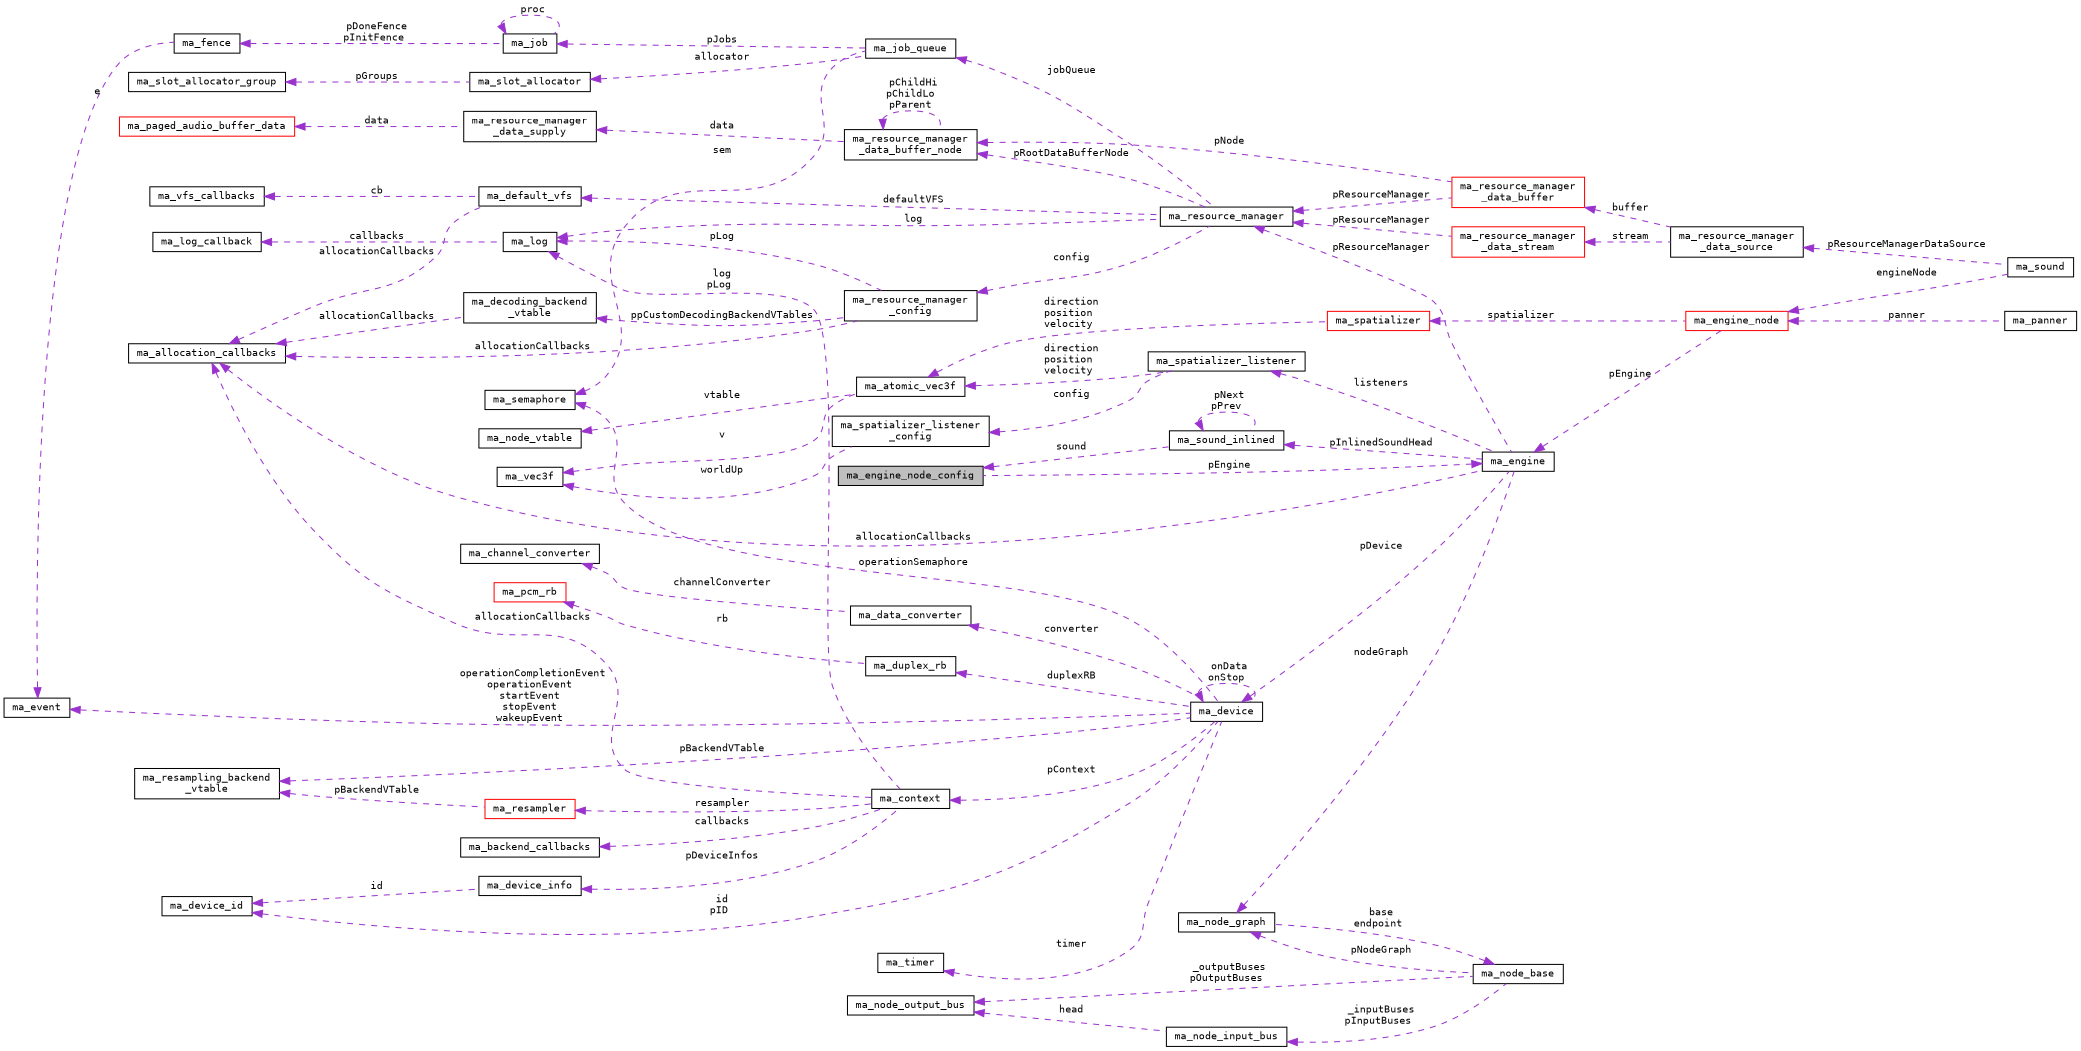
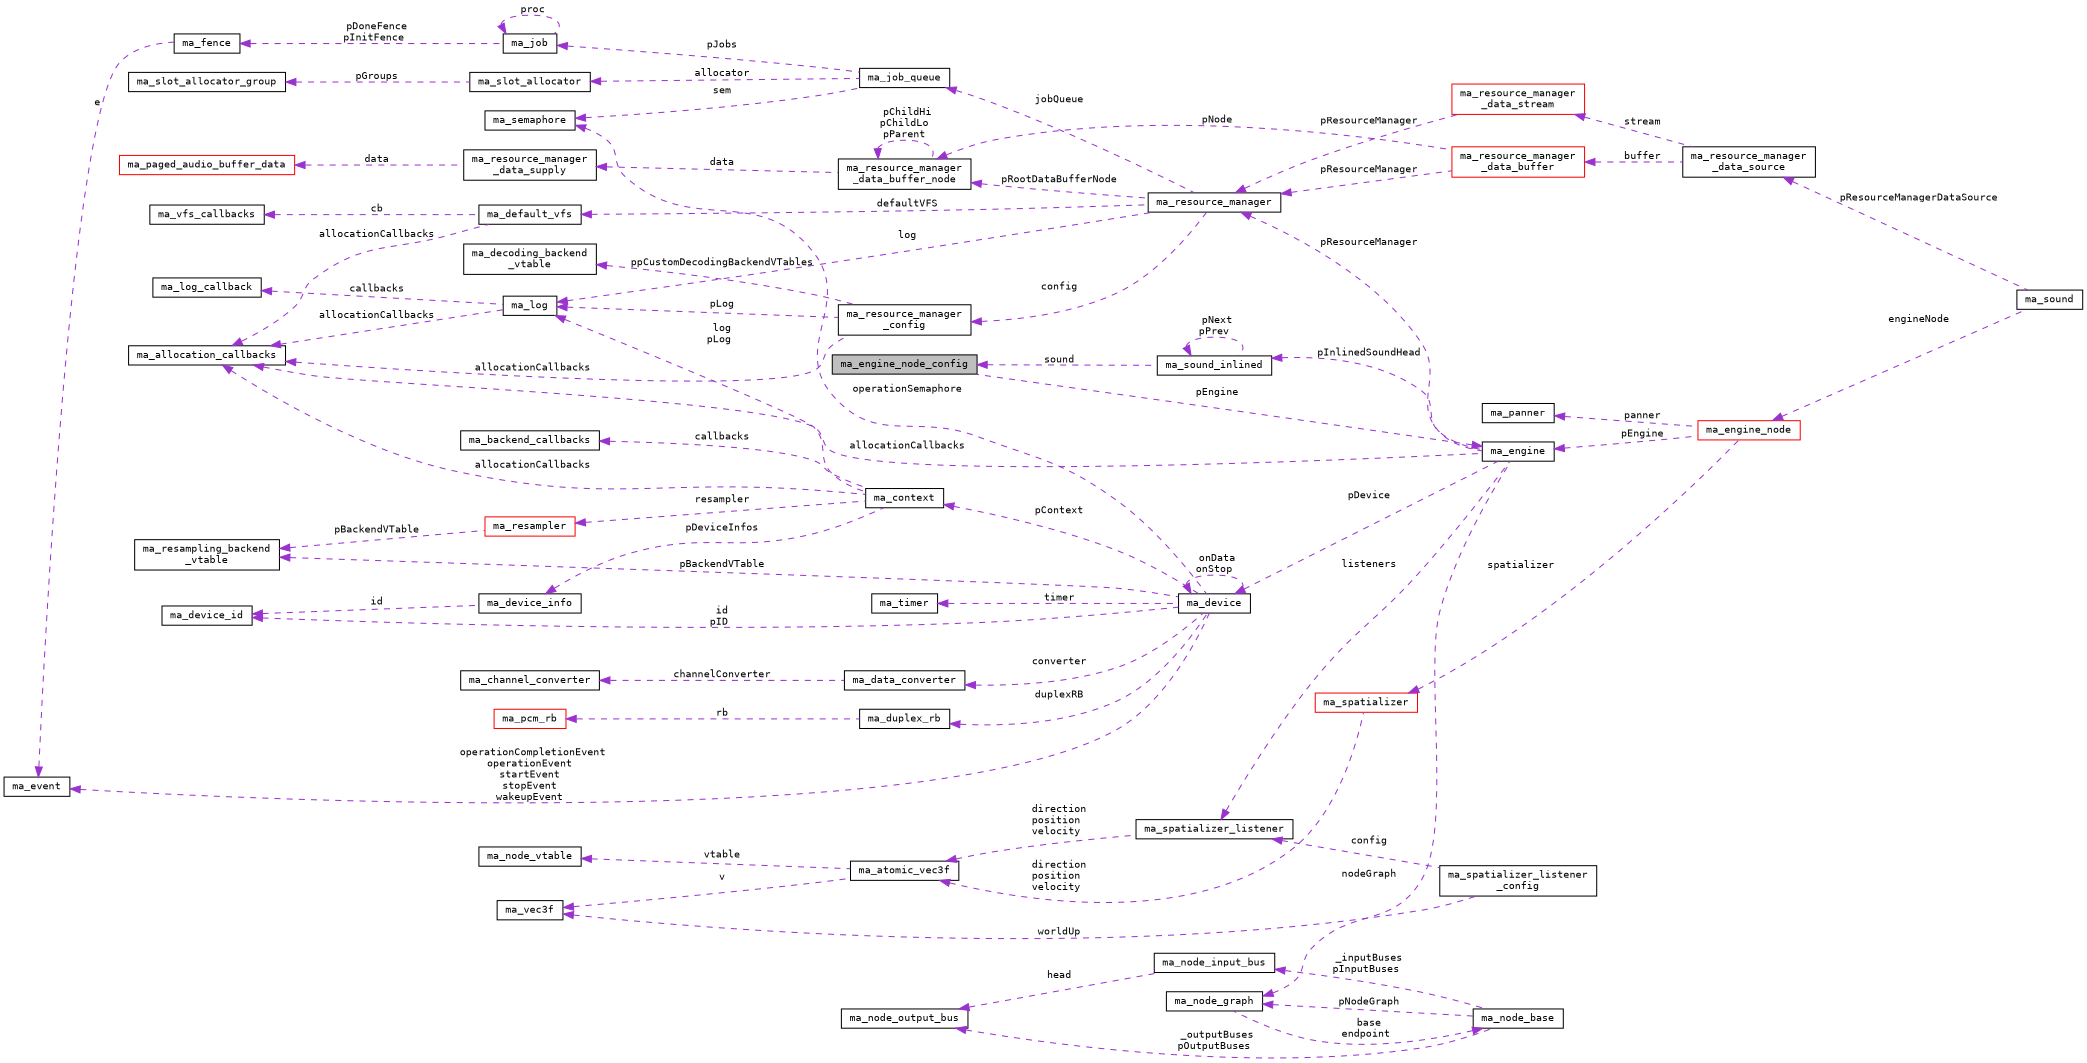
  digraph {
    fontname="DejaVu Sans Mono"
    rankdir=LR
    node [color=black fillcolor=white fontname="DejaVu Sans Mono" fontsize=10 shape=record style=filled]
    edge [color=darkorchid3 dir=back fontname="DejaVu Sans Mono" fontsize=10 labelfontname=Helvetica labelfontsize=10 style=dashed]
    n1 [fillcolor=grey75 fontcolor=black height=0.2 label=ma_engine_node_config width=0.4]
    n2 [height=0.2 label=ma_sound_inlined width=0.4]
    n3 [height=0.2 label=ma_engine width=0.4]
    n4 [color=red height=0.2 label=ma_engine_node width=0.4]
    n5 [height=0.2 label=ma_sound width=0.4]
    n6 [height=0.2 label=ma_resource_manager width=0.4]
    n7 [color=red height=0.2 label="ma_resource_manager\l_data_stream" width=0.4]
    n8 [color=red height=0.2 label="ma_resource_manager\l_data_buffer" width=0.4]
    n9 [height=0.2 label="ma_resource_manager\l_data_source" width=0.4]
    n10 [height=0.2 label=ma_default_vfs width=0.4]
    n11 [height=0.2 label=ma_vfs_callbacks width=0.4]
    n12 [height=0.2 label=ma_allocation_callbacks width=0.4]
    n13 [height=0.2 label=ma_log width=0.4]
    n14 [height=0.2 label="ma_resource_manager\l_config" width=0.4]
    n15 [height=0.2 label=ma_context width=0.4]
    n16 [height=0.2 label=ma_device width=0.4]
    n17 [height=0.2 label=ma_job_queue width=0.4]
    n18 [height=0.2 label=ma_semaphore width=0.4]
    n19 [height=0.2 label=ma_job width=0.4]
    n20 [height=0.2 label=ma_fence width=0.4]
    n21 [height=0.2 label=ma_event width=0.4]
    n22 [height=0.2 label=ma_slot_allocator width=0.4]
    n23 [height=0.2 label=ma_slot_allocator_group width=0.4]
    n24 [height=0.2 label="ma_resource_manager\l_data_buffer_node" width=0.4]
    n25 [height=0.2 label="ma_resource_manager\l_data_supply" width=0.4]
    n26 [color=red height=0.2 label=ma_paged_audio_buffer_data width=0.4]
    n27 [height=0.2 label=ma_log_callback width=0.4]
    n28 [height=0.2 label="ma_decoding_backend\l_vtable" width=0.4]
    n29 [height=0.2 label=ma_node_graph width=0.4]
    n30 [height=0.2 label=ma_node_base width=0.4]
    n31 [height=0.2 label=ma_node_vtable width=0.4]
    n32 [height=0.2 label=ma_atomic_vec3f width=0.4]
    n33 [height=0.2 label=ma_node_input_bus width=0.4]
    n34 [height=0.2 label=ma_node_output_bus width=0.4]
    n35 [height=0.2 label=ma_panner width=0.4]
    n36 [color=red height=0.2 label=ma_spatializer width=0.4]
    n37 [height=0.2 label=ma_spatializer_listener width=0.4]
    n38 [height=0.2 label=ma_vec3f width=0.4]
    n39 [height=0.2 label="ma_spatializer_listener\l_config" width=0.4]
    n40 [height=0.2 label="ma_resampling_backend\l_vtable" width=0.4]
    n41 [color=red height=0.2 label=ma_resampler width=0.4]
    n42 [height=0.2 label=ma_device_info width=0.4]
    n43 [height=0.2 label=ma_device_id width=0.4]
    n44 [height=0.2 label=ma_backend_callbacks width=0.4]
    n45 [height=0.2 label=ma_timer width=0.4]
    n46 [height=0.2 label=ma_data_converter width=0.4]
    n47 [height=0.2 label=ma_channel_converter width=0.4]
    n48 [height=0.2 label=ma_duplex_rb width=0.4]
    n49 [color=red height=0.2 label=ma_pcm_rb width=0.4]
    n1 -> n2 [label=" sound"]
    n2 -> n2 [label=" pNext\npPrev"]
    n2 -> n3 [label=" pInlinedSoundHead"]
    n3 -> n1 [label=" pEngine"]
    n3 -> n4 [label=" pEngine"]
    n4 -> n5 [label=" engineNode"]
    n6 -> n3 [label=" pResourceManager"]
    n6 -> n7 [label=" pResourceManager"]
    n6 -> n8 [label=" pResourceManager"]
    n7 -> n9 [label=" stream"]
    n8 -> n9 [label=" buffer"]
    n9 -> n5 [label=" pResourceManagerDataSource"]
    n10 -> n6 [label=" defaultVFS"]
    n11 -> n10 [label=" cb"]
    n12 -> n3 [label=" allocationCallbacks"]
    n12 -> n10 [label=" allocationCallbacks"]
-   n12 -> n28 [label=" allocationCallbacks"]
+   n12 -> n13 [label=" allocationCallbacks"]
    n12 -> n14 [label=" allocationCallbacks"]
    n12 -> n15 [label=" allocationCallbacks"]
    n13 -> n6 [label=" log"]
    n13 -> n14 [label=" pLog"]
    n13 -> n15 [label=" log\npLog"]
    n14 -> n6 [label=" config"]
    n15 -> n16 [label=" pContext"]
    n16 -> n3 [label=" pDevice"]
    n16 -> n16 [label=" onData\nonStop"]
    n17 -> n6 [label=" jobQueue"]
    n18 -> n16 [label=" operationSemaphore"]
    n18 -> n17 [label=" sem"]
    n19 -> n17 [label=" pJobs"]
    n19 -> n19 [label=" proc"]
    n20 -> n19 [label=" pDoneFence\npInitFence"]
    n21 -> n16 [label=" operationCompletionEvent\noperationEvent\nstartEvent\nstopEvent\nwakeupEvent"]
    n21 -> n20 [label=" e"]
    n22 -> n17 [label=" allocator"]
    n23 -> n22 [label=" pGroups"]
    n24 -> n6 [label=" pRootDataBufferNode"]
    n24 -> n8 [label=" pNode"]
    n24 -> n24 [label=" pChildHi\npChildLo\npParent"]
    n25 -> n24 [label=" data"]
    n26 -> n25 [label=" data"]
    n27 -> n13 [label=" callbacks"]
    n28 -> n14 [label=" ppCustomDecodingBackendVTables"]
    n29 -> n3 [label=" nodeGraph"]
    n29 -> n30 [label=" pNodeGraph"]
    n30 -> n29 [label=" base\nendpoint"]
    n31 -> n32 [label=" vtable"]
    n32 -> n36 [label=" direction\nposition\nvelocity"]
    n32 -> n37 [label=" direction\nposition\nvelocity"]
    n33 -> n30 [label=" _inputBuses\npInputBuses"]
    n34 -> n30 [label=" _outputBuses\npOutputBuses"]
    n34 -> n33 [label=" head"]
-   n4 -> n35 [label=" panner"]
+   n35 -> n4 [label=" panner"]
    n36 -> n4 [label=" spatializer"]
    n37 -> n3 [label=" listeners"]
    n38 -> n32 [label=" v"]
    n38 -> n39 [label=" worldUp"]
-   n39 -> n37 [label=" config"]
+   n37 -> n39 [label=" config"]
    n40 -> n16 [label=" pBackendVTable"]
    n40 -> n41 [label=" pBackendVTable"]
    n41 -> n15 [label=" resampler"]
    n42 -> n15 [label=" pDeviceInfos"]
    n43 -> n16 [label=" id\npID"]
    n43 -> n42 [label=" id"]
    n44 -> n15 [label=" callbacks"]
    n45 -> n16 [label=" timer"]
    n46 -> n16 [label=" converter"]
    n47 -> n46 [label=" channelConverter"]
    n48 -> n16 [label=" duplexRB"]
    n49 -> n48 [label=" rb"]
  }
